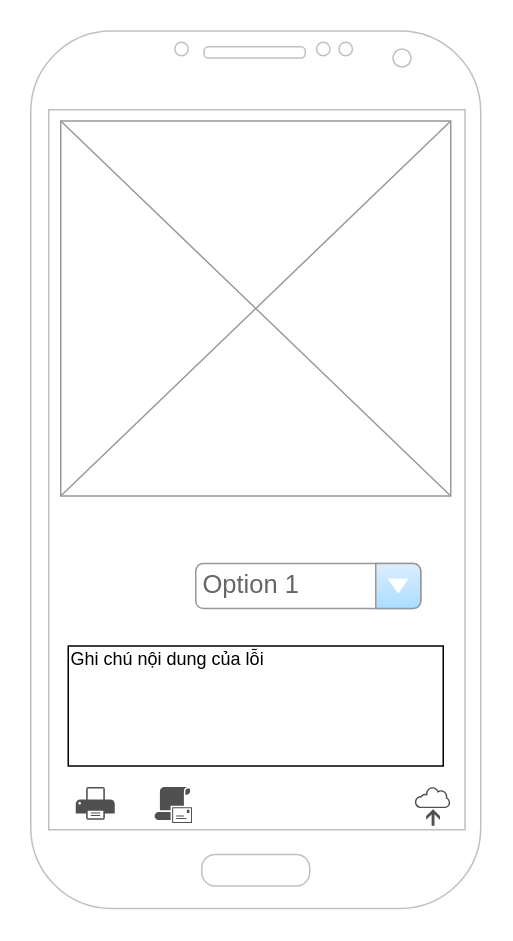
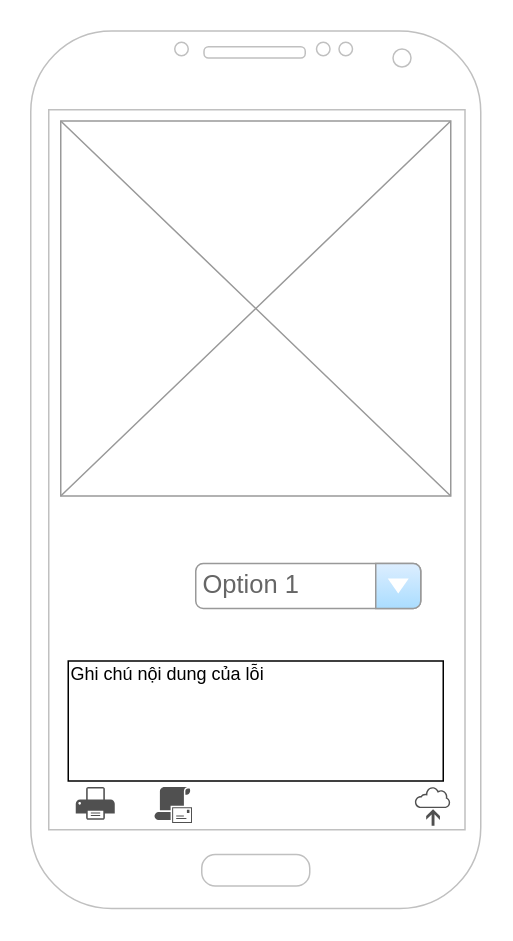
  <mxCell id="0" />
  <mxCell id="1" parent="0" />
  <mxCell id="2" value="" style="verticalLabelPosition=bottom;verticalAlign=top;html=1;shadow=0;dashed=0;strokeWidth=1;shape=mxgraph.android.phone2;strokeColor=#c0c0c0;" vertex="1" parent="1"><mxGeometry x="20" y="20" width="300" height="585" as="geometry" /></mxCell>
  <mxCell id="3" value="" style="sketch=0;pointerEvents=1;shadow=0;dashed=0;html=1;strokeColor=none;fillColor=#505050;labelPosition=center;verticalLabelPosition=bottom;outlineConnect=0;verticalAlign=top;align=center;shape=mxgraph.office.clouds.online_backup;" vertex="1" parent="1"><mxGeometry x="276" y="523.97" width="24" height="25.79" as="geometry" /></mxCell>
  <mxCell id="4" value="" style="sketch=0;pointerEvents=1;shadow=0;dashed=0;html=1;strokeColor=none;fillColor=#505050;labelPosition=center;verticalLabelPosition=bottom;verticalAlign=top;outlineConnect=0;align=center;shape=mxgraph.office.devices.printer;" vertex="1" parent="1"><mxGeometry x="50" y="523.97" width="26" height="21.82" as="geometry" /></mxCell>
  <mxCell id="5" value="" style="sketch=0;pointerEvents=1;shadow=0;dashed=0;html=1;strokeColor=none;fillColor=#505050;labelPosition=center;verticalLabelPosition=bottom;verticalAlign=top;outlineConnect=0;align=center;shape=mxgraph.office.security.email_address_policy;" vertex="1" parent="1"><mxGeometry x="102.5" y="523.97" width="25" height="24.09" as="geometry" /></mxCell>
  <mxCell id="6" value="" style="verticalLabelPosition=bottom;shadow=0;dashed=0;align=center;html=1;verticalAlign=top;strokeWidth=1;shape=mxgraph.mockup.graphics.simpleIcon;strokeColor=#999999;" vertex="1" parent="1"><mxGeometry x="40" y="80" width="260" height="250" as="geometry" /></mxCell>
  <mxCell id="7" value="Option 1" style="strokeWidth=1;shadow=0;dashed=0;align=center;html=1;shape=mxgraph.mockup.forms.comboBox;strokeColor=#999999;fillColor=#ddeeff;align=left;fillColor2=#aaddff;mainText=;fontColor=#666666;fontSize=17;spacingLeft=3;points=[];" vertex="1" parent="1"><mxGeometry x="130" y="375" width="150" height="30" as="geometry" /></mxCell>
- <mxCell id="8" value="Ghi chú nội dung của lỗi" style="text;spacingTop=-5;whiteSpace=wrap;html=1;align=left;fontSize=12;fontFamily=Helvetica;fillColor=none;strokeColor=default;" vertex="1" parent="1"><mxGeometry x="45" y="430" width="250" height="80" as="geometry" /></mxCell>
+ <mxCell id="8" value="Ghi chú nội dung của lỗi" style="text;spacingTop=-5;whiteSpace=wrap;html=1;align=left;fontSize=12;fontFamily=Helvetica;fillColor=none;strokeColor=default;" vertex="1" parent="1"><mxGeometry x="45" y="440" width="250" height="80" as="geometry" /></mxCell>
